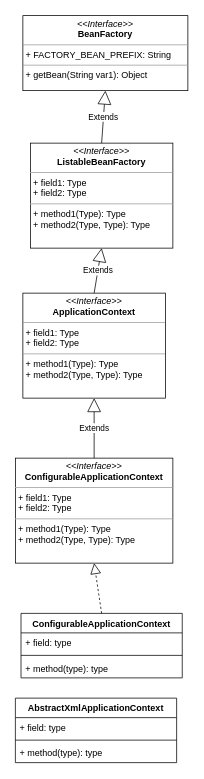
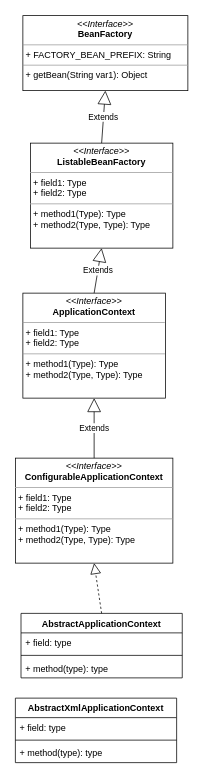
  <mxCell id="0" />
  <mxCell id="1" parent="0" />
  <mxCell id="2" value="&lt;p style=&quot;margin: 0px ; margin-top: 4px ; text-align: center&quot;&gt;&lt;i&gt;&amp;lt;&amp;lt;Interface&amp;gt;&amp;gt;&lt;/i&gt;&lt;br&gt;&lt;b&gt;BeanFactory&lt;/b&gt;&lt;/p&gt;&lt;hr size=&quot;1&quot;&gt;&lt;p style=&quot;margin: 0px ; margin-left: 4px&quot;&gt;+ FACTORY_BEAN_PREFIX: String&lt;br&gt;&lt;/p&gt;&lt;hr size=&quot;1&quot;&gt;&lt;p style=&quot;margin: 0px ; margin-left: 4px&quot;&gt;+ getBean(String var1): Object&lt;br&gt;&lt;/p&gt;" style="verticalAlign=top;align=left;overflow=fill;fontSize=12;fontFamily=Helvetica;html=1;" vertex="1" parent="1"><mxGeometry x="30" y="20" width="220" height="100" as="geometry" /></mxCell>
  <mxCell id="3" value="&lt;p style=&quot;margin: 0px ; margin-top: 4px ; text-align: center&quot;&gt;&lt;i&gt;&amp;lt;&amp;lt;Interface&amp;gt;&amp;gt;&lt;/i&gt;&lt;br&gt;&lt;b&gt;ListableBeanFactory&lt;/b&gt;&lt;/p&gt;&lt;hr size=&quot;1&quot;&gt;&lt;p style=&quot;margin: 0px ; margin-left: 4px&quot;&gt;+ field1: Type&lt;br&gt;+ field2: Type&lt;/p&gt;&lt;hr size=&quot;1&quot;&gt;&lt;p style=&quot;margin: 0px ; margin-left: 4px&quot;&gt;+ method1(Type): Type&lt;br&gt;+ method2(Type, Type): Type&lt;/p&gt;" style="verticalAlign=top;align=left;overflow=fill;fontSize=12;fontFamily=Helvetica;html=1;" vertex="1" parent="1"><mxGeometry x="40" y="190" width="190" height="140" as="geometry" /></mxCell>
  <mxCell id="4" value="&lt;p style=&quot;margin: 0px ; margin-top: 4px ; text-align: center&quot;&gt;&lt;i&gt;&amp;lt;&amp;lt;Interface&amp;gt;&amp;gt;&lt;/i&gt;&lt;br&gt;&lt;b&gt;ApplicationContext&lt;/b&gt;&lt;/p&gt;&lt;hr size=&quot;1&quot;&gt;&lt;p style=&quot;margin: 0px ; margin-left: 4px&quot;&gt;+ field1: Type&lt;br&gt;+ field2: Type&lt;/p&gt;&lt;hr size=&quot;1&quot;&gt;&lt;p style=&quot;margin: 0px ; margin-left: 4px&quot;&gt;+ method1(Type): Type&lt;br&gt;+ method2(Type, Type): Type&lt;/p&gt;" style="verticalAlign=top;align=left;overflow=fill;fontSize=12;fontFamily=Helvetica;html=1;" vertex="1" parent="1"><mxGeometry x="30" y="390" width="190" height="140" as="geometry" /></mxCell>
  <mxCell id="5" value="Extends" style="endArrow=block;endSize=16;endFill=0;html=1;exitX=0.5;exitY=0;exitDx=0;exitDy=0;entryX=0.5;entryY=1;entryDx=0;entryDy=0;" edge="1" parent="1" source="4" target="3"><mxGeometry width="160" relative="1" as="geometry"><mxPoint x="360" y="250" as="sourcePoint" /><mxPoint x="520" y="250" as="targetPoint" /></mxGeometry></mxCell>
  <mxCell id="6" value="Extends" style="endArrow=block;endSize=16;endFill=0;html=1;entryX=0.5;entryY=1;entryDx=0;entryDy=0;exitX=0.5;exitY=0;exitDx=0;exitDy=0;" edge="1" parent="1" source="3" target="2"><mxGeometry width="160" relative="1" as="geometry"><mxPoint x="370" y="260" as="sourcePoint" /><mxPoint x="530" y="260" as="targetPoint" /></mxGeometry></mxCell>
  <mxCell id="7" value="&lt;p style=&quot;margin: 0px ; margin-top: 4px ; text-align: center&quot;&gt;&lt;i&gt;&amp;lt;&amp;lt;Interface&amp;gt;&amp;gt;&lt;/i&gt;&lt;br&gt;&lt;b&gt;ConfigurableApplicationContext&lt;/b&gt;&lt;/p&gt;&lt;hr size=&quot;1&quot;&gt;&lt;p style=&quot;margin: 0px ; margin-left: 4px&quot;&gt;+ field1: Type&lt;br&gt;+ field2: Type&lt;/p&gt;&lt;hr size=&quot;1&quot;&gt;&lt;p style=&quot;margin: 0px ; margin-left: 4px&quot;&gt;+ method1(Type): Type&lt;br&gt;+ method2(Type, Type): Type&lt;/p&gt;" style="verticalAlign=top;align=left;overflow=fill;fontSize=12;fontFamily=Helvetica;html=1;" vertex="1" parent="1"><mxGeometry x="20" y="610" width="210" height="140" as="geometry" /></mxCell>
  <mxCell id="8" value="Extends" style="endArrow=block;endSize=16;endFill=0;html=1;exitX=0.5;exitY=0;exitDx=0;exitDy=0;entryX=0.5;entryY=1;entryDx=0;entryDy=0;" edge="1" parent="1" source="7" target="4"><mxGeometry width="160" relative="1" as="geometry"><mxPoint x="310" y="520" as="sourcePoint" /><mxPoint x="470" y="520" as="targetPoint" /></mxGeometry></mxCell>
- <mxCell id="9" value="ConfigurableApplicationContext" style="swimlane;fontStyle=1;align=center;verticalAlign=top;childLayout=stackLayout;horizontal=1;startSize=26;horizontalStack=0;resizeParent=1;resizeParentMax=0;resizeLast=0;collapsible=1;marginBottom=0;" vertex="1" parent="1"><mxGeometry x="27.5" y="817" width="215" height="86" as="geometry" /></mxCell>
+ <mxCell id="9" value="AbstractApplicationContext" style="swimlane;fontStyle=1;align=center;verticalAlign=top;childLayout=stackLayout;horizontal=1;startSize=26;horizontalStack=0;resizeParent=1;resizeParentMax=0;resizeLast=0;collapsible=1;marginBottom=0;" vertex="1" parent="1"><mxGeometry x="27.5" y="817" width="215" height="86" as="geometry" /></mxCell>
  <mxCell id="10" value="+ field: type" style="text;strokeColor=none;fillColor=none;align=left;verticalAlign=top;spacingLeft=4;spacingRight=4;overflow=hidden;rotatable=0;points=[[0,0.5],[1,0.5]];portConstraint=eastwest;" vertex="1" parent="9"><mxGeometry y="26" width="215" height="26" as="geometry" /></mxCell>
  <mxCell id="11" value="" style="line;strokeWidth=1;fillColor=none;align=left;verticalAlign=middle;spacingTop=-1;spacingLeft=3;spacingRight=3;rotatable=0;labelPosition=right;points=[];portConstraint=eastwest;" vertex="1" parent="9"><mxGeometry y="52" width="215" height="8" as="geometry" /></mxCell>
  <mxCell id="12" value="+ method(type): type" style="text;strokeColor=none;fillColor=none;align=left;verticalAlign=top;spacingLeft=4;spacingRight=4;overflow=hidden;rotatable=0;points=[[0,0.5],[1,0.5]];portConstraint=eastwest;" vertex="1" parent="9"><mxGeometry y="60" width="215" height="26" as="geometry" /></mxCell>
  <mxCell id="13" value="" style="endArrow=block;dashed=1;endFill=0;endSize=12;html=1;exitX=0.5;exitY=0;exitDx=0;exitDy=0;entryX=0.5;entryY=1;entryDx=0;entryDy=0;" edge="1" parent="1" source="9" target="7"><mxGeometry width="160" relative="1" as="geometry"><mxPoint x="430" y="770" as="sourcePoint" /><mxPoint x="590" y="770" as="targetPoint" /></mxGeometry></mxCell>
  <mxCell id="14" value="AbstractXmlApplicationContext" style="swimlane;fontStyle=1;align=center;verticalAlign=top;childLayout=stackLayout;horizontal=1;startSize=26;horizontalStack=0;resizeParent=1;resizeParentMax=0;resizeLast=0;collapsible=1;marginBottom=0;" vertex="1" parent="1"><mxGeometry x="20" y="930" width="215" height="86" as="geometry" /></mxCell>
  <mxCell id="15" value="+ field: type" style="text;strokeColor=none;fillColor=none;align=left;verticalAlign=top;spacingLeft=4;spacingRight=4;overflow=hidden;rotatable=0;points=[[0,0.5],[1,0.5]];portConstraint=eastwest;" vertex="1" parent="14"><mxGeometry y="26" width="215" height="26" as="geometry" /></mxCell>
  <mxCell id="16" value="" style="line;strokeWidth=1;fillColor=none;align=left;verticalAlign=middle;spacingTop=-1;spacingLeft=3;spacingRight=3;rotatable=0;labelPosition=right;points=[];portConstraint=eastwest;" vertex="1" parent="14"><mxGeometry y="52" width="215" height="8" as="geometry" /></mxCell>
  <mxCell id="17" value="+ method(type): type" style="text;strokeColor=none;fillColor=none;align=left;verticalAlign=top;spacingLeft=4;spacingRight=4;overflow=hidden;rotatable=0;points=[[0,0.5],[1,0.5]];portConstraint=eastwest;" vertex="1" parent="14"><mxGeometry y="60" width="215" height="26" as="geometry" /></mxCell>
